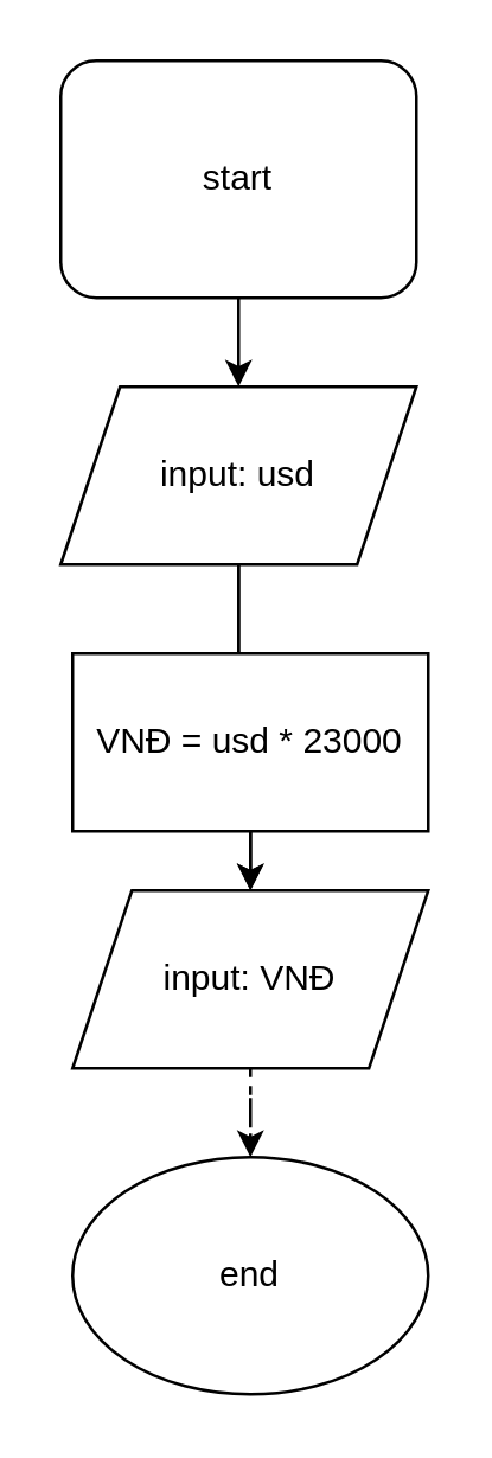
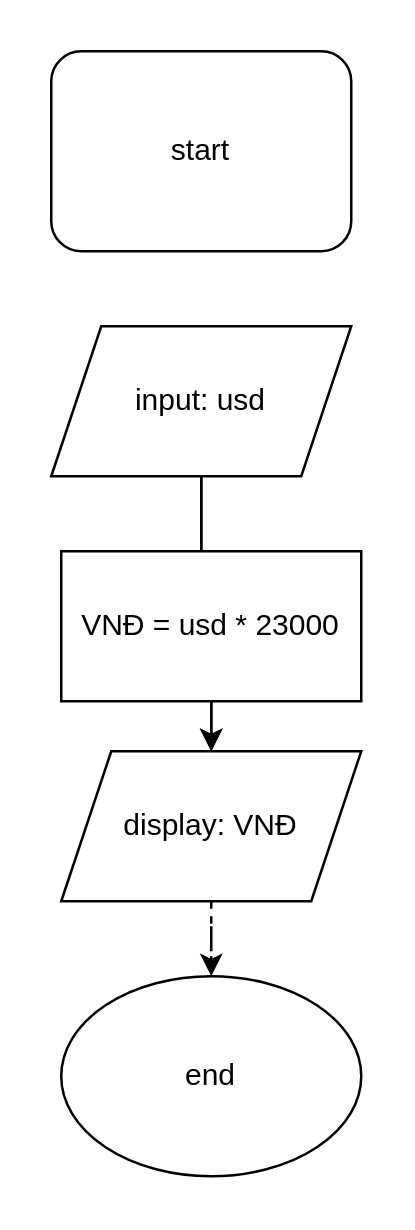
  <mxCell id="0" />
  <mxCell id="1" parent="0" />
- <mxCell id="2" value="" style="edgeStyle=orthogonalEdgeStyle;rounded=0;orthogonalLoop=1;jettySize=auto;html=1;" edge="1" parent="1" source="3" target="7"><mxGeometry relative="1" as="geometry" /></mxCell>
  <mxCell id="3" value="start" style="whiteSpace=wrap;html=1;rounded=1;" vertex="1" parent="1"><mxGeometry x="20" y="20" width="120" height="80" as="geometry" /></mxCell>
  <mxCell id="4" value="end" style="ellipse;whiteSpace=wrap;html=1;" vertex="1" parent="1"><mxGeometry x="24" y="390" width="120" height="80" as="geometry" /></mxCell>
  <mxCell id="5" value="" style="edgeStyle=orthogonalEdgeStyle;rounded=0;orthogonalLoop=1;jettySize=auto;html=1;" edge="1" parent="1" source="7" target="10"><mxGeometry relative="1" as="geometry" /></mxCell>
  <mxCell id="6" value="" style="edgeStyle=orthogonalEdgeStyle;rounded=0;orthogonalLoop=1;jettySize=auto;html=1;" edge="1" parent="1" source="7" target="10"><mxGeometry relative="1" as="geometry" /></mxCell>
  <mxCell id="7" value="input: usd" style="shape=parallelogram;perimeter=parallelogramPerimeter;whiteSpace=wrap;html=1;fixedSize=1;" vertex="1" parent="1"><mxGeometry x="20" y="130" width="120" height="60" as="geometry" /></mxCell>
  <mxCell id="8" value="VNĐ = usd * 23000" style="rounded=0;whiteSpace=wrap;html=1;" vertex="1" parent="1"><mxGeometry x="24" y="220" width="120" height="60" as="geometry" /></mxCell>
  <mxCell id="9" value="" style="edgeStyle=orthogonalEdgeStyle;rounded=0;orthogonalLoop=1;jettySize=auto;html=1;dashed=1;" edge="1" parent="1" source="10" target="4"><mxGeometry relative="1" as="geometry" /></mxCell>
- <mxCell id="10" value="input: VNĐ" style="shape=parallelogram;perimeter=parallelogramPerimeter;whiteSpace=wrap;html=1;fixedSize=1;" vertex="1" parent="1"><mxGeometry x="24" y="300" width="120" height="60" as="geometry" /></mxCell>
+ <mxCell id="10" value="display: VNĐ" style="shape=parallelogram;perimeter=parallelogramPerimeter;whiteSpace=wrap;html=1;fixedSize=1;" vertex="1" parent="1"><mxGeometry x="24" y="300" width="120" height="60" as="geometry" /></mxCell>
